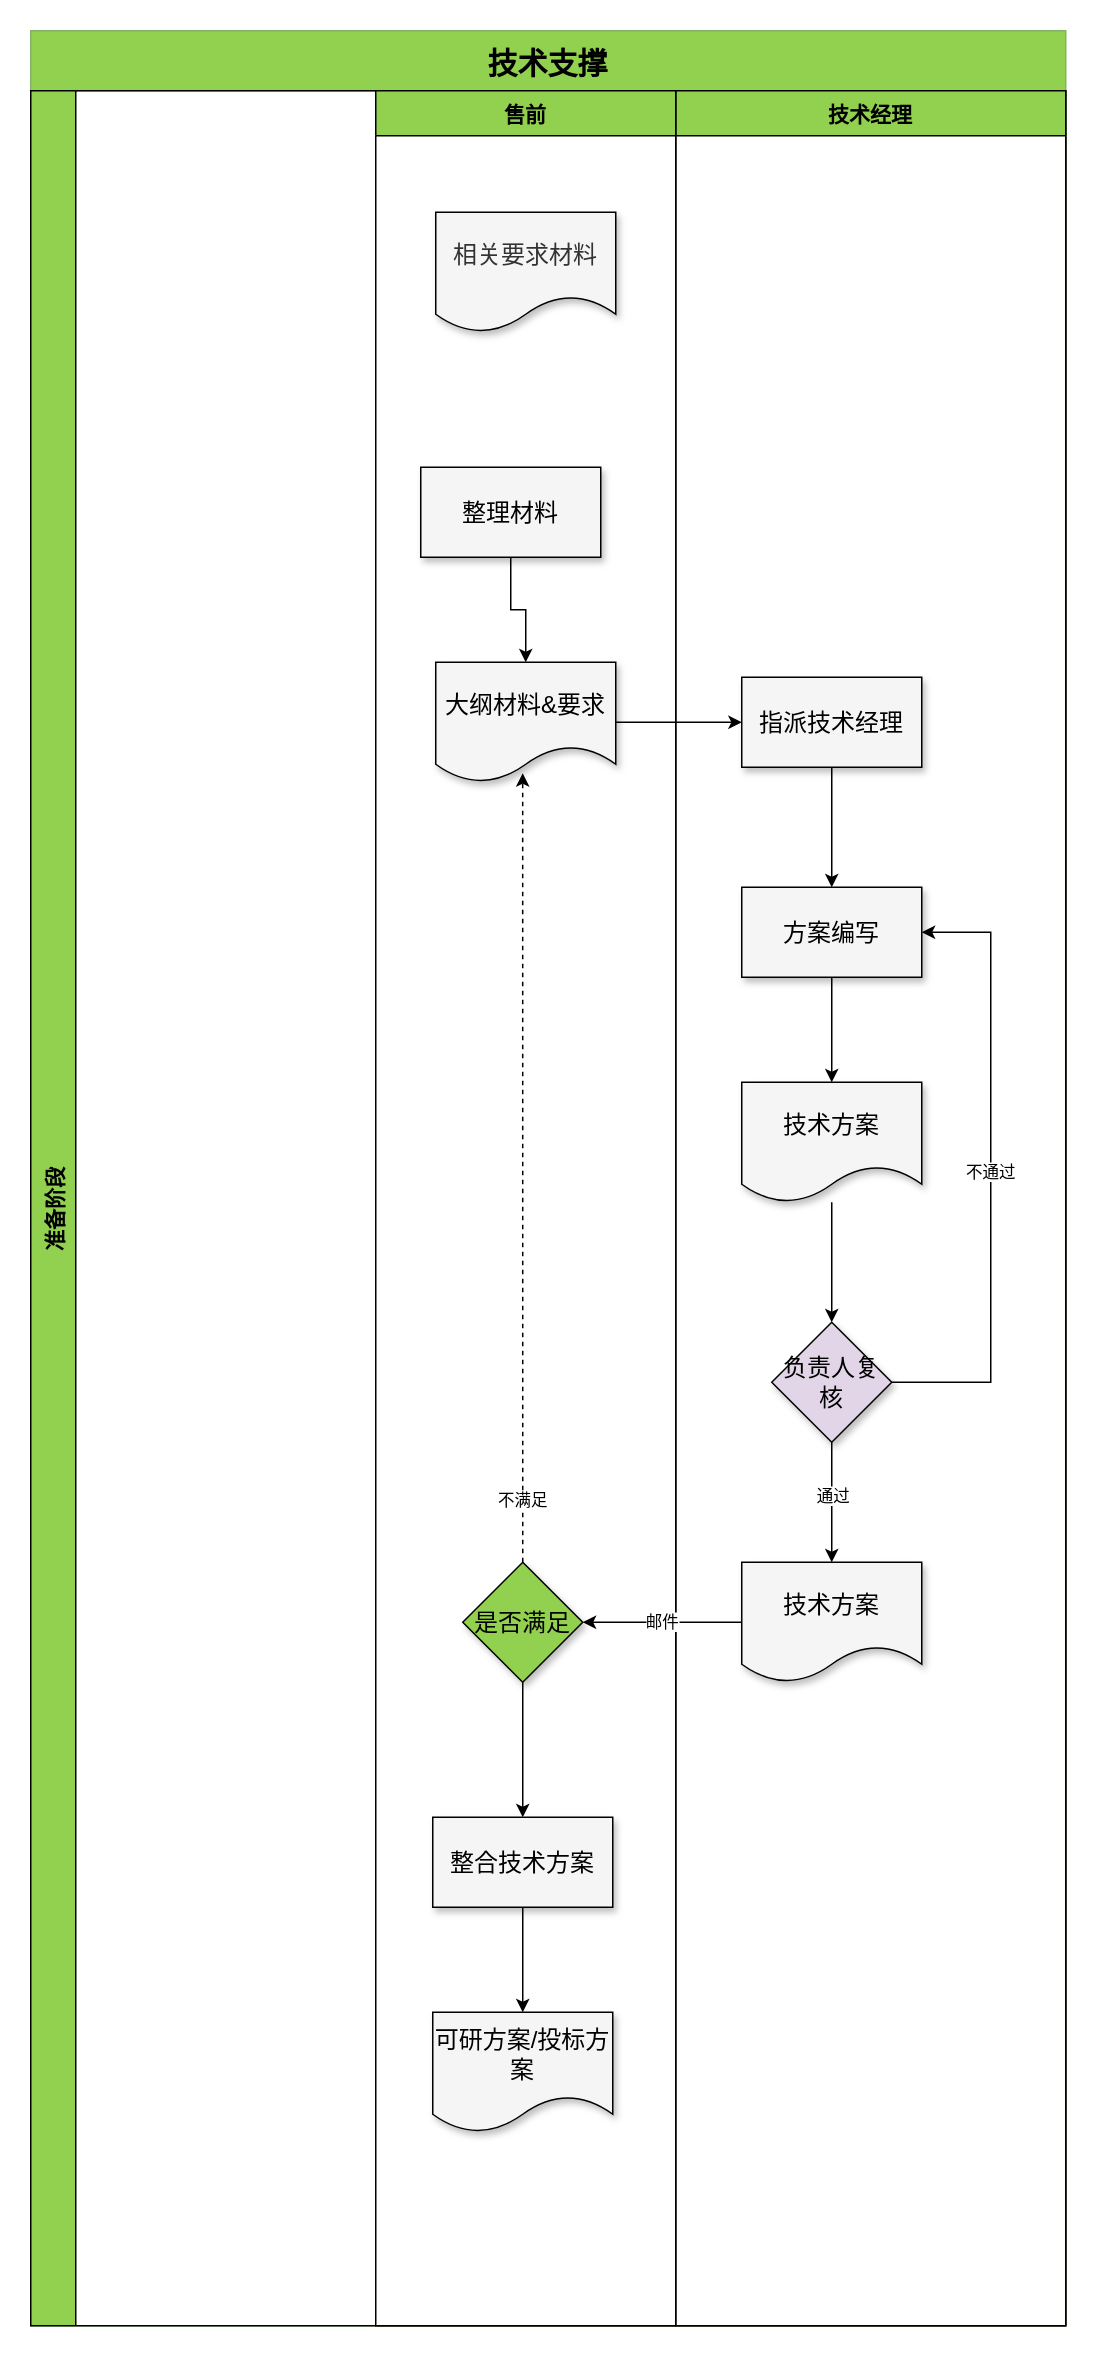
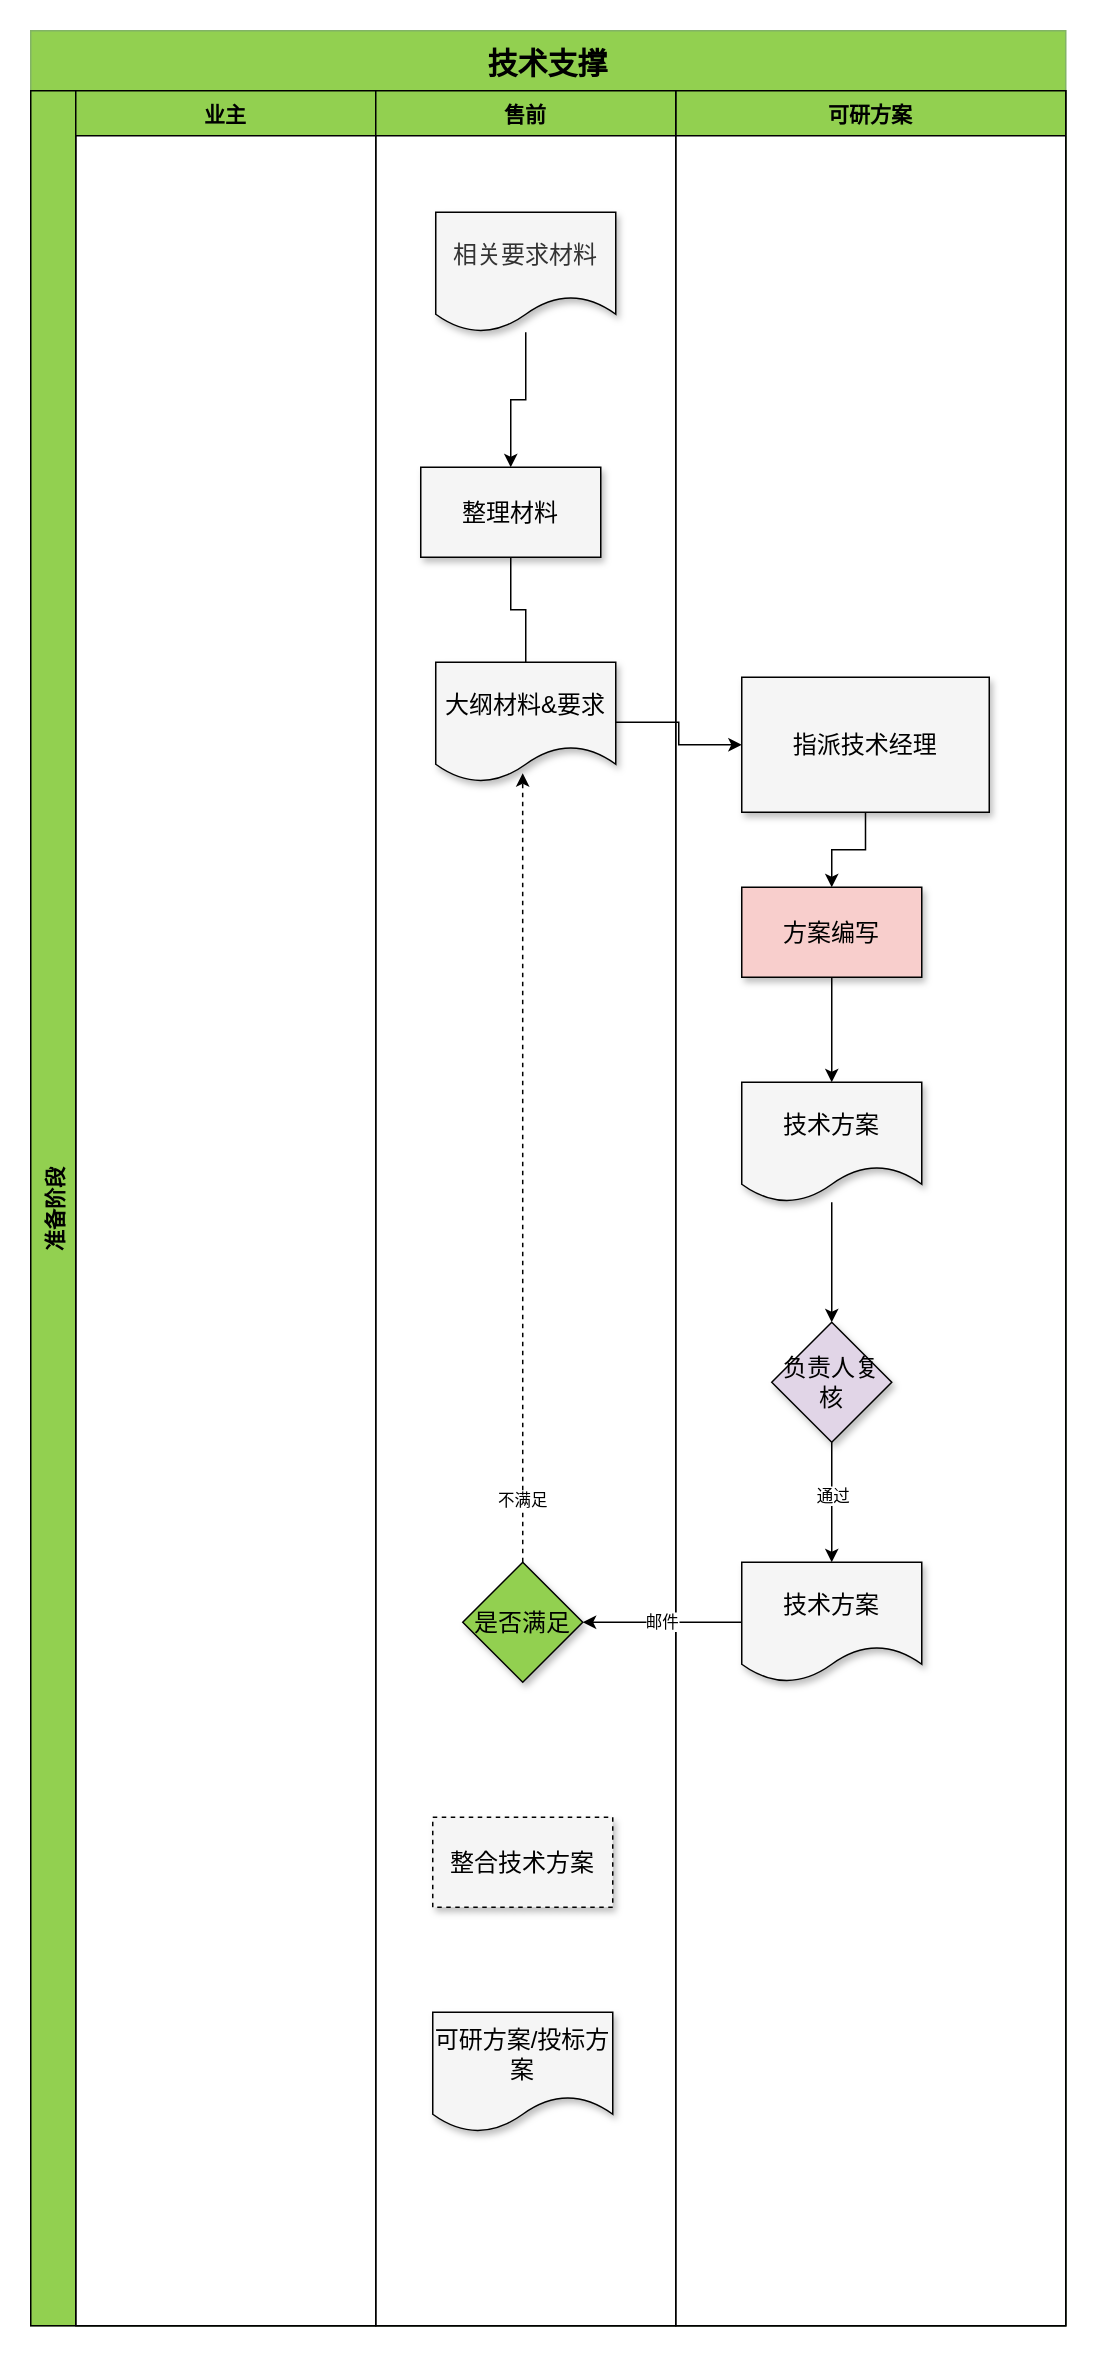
  <mxCell id="0" />
  <mxCell id="1" parent="0" />
  <mxCell id="2" value="技术支撑" style="swimlane;childLayout=stackLayout;resizeParent=1;resizeParentMax=0;horizontal=1;startSize=40;horizontalStack=0;fillColor=#92D050;strokeColor=#82b366;fontSize=20;spacingTop=4;spacingBottom=4;swimlaneFillColor=none;arcSize=15;perimeterSpacing=0;gradientColor=none;spacing=2;" parent="1" vertex="1"><mxGeometry x="20" y="20" width="690" height="1530" as="geometry"><mxRectangle x="220" y="250" width="100" height="30" as="alternateBounds" /></mxGeometry></mxCell>
  <mxCell id="3" value="准备阶段" style="swimlane;startSize=30;horizontal=0;fillColor=#92D050;fontSize=14;" parent="2" vertex="1"><mxGeometry y="40" width="690" height="1490" as="geometry" /></mxCell>
- <mxCell id="5" value="技术经理" style="swimlane;fillColor=#92D050;fontSize=14;startSize=30;" parent="3" vertex="1"><mxGeometry x="430" width="260" height="1490" as="geometry" /></mxCell>
+ <mxCell id="4" value="业主" style="swimlane;startSize=30;fillColor=#92D050;fontSize=14;" parent="3" vertex="1"><mxGeometry x="30" width="200" height="1490" as="geometry" /></mxCell>
+ <mxCell id="5" value="可研方案" style="swimlane;fillColor=#92D050;fontSize=14;startSize=30;" parent="3" vertex="1"><mxGeometry x="430" width="260" height="1490" as="geometry" /></mxCell>
  <mxCell id="6" value="" style="edgeStyle=orthogonalEdgeStyle;rounded=0;orthogonalLoop=1;jettySize=auto;html=1;" edge="1" parent="5" source="7" target="9"><mxGeometry relative="1" as="geometry" /></mxCell>
- <mxCell id="7" value="指派技术经理" style="whiteSpace=wrap;html=1;fontSize=16;fillColor=#F5F5F5;fontColor=#000000;shadow=1;sketch=0;" vertex="1" parent="5"><mxGeometry x="44" y="391" width="120" height="60" as="geometry" /></mxCell>
+ <mxCell id="7" value="指派技术经理" style="whiteSpace=wrap;html=1;fontSize=16;fillColor=#F5F5F5;fontColor=#000000;shadow=1;sketch=0;" vertex="1" parent="5"><mxGeometry x="44" y="391" width="165" height="90" as="geometry" /></mxCell>
  <mxCell id="8" value="" style="edgeStyle=orthogonalEdgeStyle;rounded=0;orthogonalLoop=1;jettySize=auto;html=1;" edge="1" parent="5" source="9" target="11"><mxGeometry relative="1" as="geometry" /></mxCell>
- <mxCell id="9" value="方案编写" style="whiteSpace=wrap;html=1;fontSize=16;fillColor=#F5F5F5;fontColor=#000000;shadow=1;sketch=0;" vertex="1" parent="5"><mxGeometry x="44" y="531" width="120" height="60" as="geometry" /></mxCell>
+ <mxCell id="9" value="方案编写" style="whiteSpace=wrap;html=1;fontSize=16;fillColor=#f8cecc;fontColor=#000000;shadow=1;sketch=0;" vertex="1" parent="5"><mxGeometry x="44" y="531" width="120" height="60" as="geometry" /></mxCell>
  <mxCell id="10" value="" style="edgeStyle=orthogonalEdgeStyle;rounded=0;orthogonalLoop=1;jettySize=auto;html=1;" edge="1" parent="5" source="11" target="15"><mxGeometry relative="1" as="geometry" /></mxCell>
  <mxCell id="11" value="技术方案" style="shape=document;whiteSpace=wrap;html=1;boundedLbl=1;fontSize=16;fillColor=#F5F5F5;fontColor=#000000;shadow=1;sketch=0;" vertex="1" parent="5"><mxGeometry x="44" y="661" width="120" height="80" as="geometry" /></mxCell>
  <mxCell id="12" value="" style="edgeStyle=orthogonalEdgeStyle;rounded=0;orthogonalLoop=1;jettySize=auto;html=1;" edge="1" parent="5" source="15" target="16"><mxGeometry relative="1" as="geometry" /></mxCell>
  <mxCell id="13" value="通过" style="edgeLabel;html=1;align=center;verticalAlign=middle;resizable=0;points=[];" vertex="1" connectable="0" parent="12"><mxGeometry x="-0.125" relative="1" as="geometry"><mxPoint as="offset" /></mxGeometry></mxCell>
- <mxCell id="14" value="不通过" style="edgeStyle=orthogonalEdgeStyle;rounded=0;orthogonalLoop=1;jettySize=auto;html=1;exitX=1;exitY=0.5;exitDx=0;exitDy=0;entryX=1;entryY=0.5;entryDx=0;entryDy=0;" edge="1" parent="5" source="15" target="9"><mxGeometry relative="1" as="geometry"><Array as="points"><mxPoint x="210" y="861" /><mxPoint x="210" y="561" /></Array></mxGeometry></mxCell>
  <mxCell id="15" value="负责人复核" style="rhombus;whiteSpace=wrap;html=1;fontSize=16;fillColor=#e1d5e7;fontColor=#000000;shadow=1;sketch=0;" vertex="1" parent="5"><mxGeometry x="64" y="821" width="80" height="80" as="geometry" /></mxCell>
  <mxCell id="16" value="技术方案" style="shape=document;whiteSpace=wrap;html=1;boundedLbl=1;fontSize=16;fillColor=#F5F5F5;fontColor=#000000;shadow=1;sketch=0;" vertex="1" parent="5"><mxGeometry x="44" y="981" width="120" height="80" as="geometry" /></mxCell>
  <mxCell id="17" value="售前" style="swimlane;startSize=30;fillColor=#92D050;fontSize=14;fontColor=#000000;" parent="3" vertex="1"><mxGeometry x="230" width="200" height="1490" as="geometry" /></mxCell>
+ <mxCell id="18" value="" style="edgeStyle=orthogonalEdgeStyle;rounded=0;orthogonalLoop=1;jettySize=auto;html=1;" edge="1" parent="17" source="19" target="21"><mxGeometry relative="1" as="geometry" /></mxCell>
  <mxCell id="19" value="&lt;font face=&quot;Microsoft YaHei-2&quot; data-font-src=&quot;https://fonts.cdnfonts.com/s/62899/chinese.msyh.woff&quot; style=&quot;font-size: 16px;&quot; color=&quot;#333333&quot;&gt;相关要求材料&lt;/font&gt;" style="shape=document;whiteSpace=wrap;html=1;boundedLbl=1;shadow=1;sketch=0;fontSize=12;fontColor=#FFC000;fillColor=#F5F5F5;" vertex="1" parent="17"><mxGeometry x="40" y="81" width="120" height="80" as="geometry" /></mxCell>
- <mxCell id="20" value="" style="edgeStyle=orthogonalEdgeStyle;rounded=0;orthogonalLoop=1;jettySize=auto;html=1;" edge="1" parent="17" source="21" target="22"><mxGeometry relative="1" as="geometry" /></mxCell>
+ <mxCell id="20" value="" style="edgeStyle=orthogonalEdgeStyle;rounded=0;orthogonalLoop=1;jettySize=auto;html=1;endArrow=none;" edge="1" parent="17" source="21" target="22"><mxGeometry relative="1" as="geometry" /></mxCell>
  <mxCell id="21" value="整理材料" style="whiteSpace=wrap;html=1;fillColor=#F5F5F5;fontColor=#000000;shadow=1;sketch=0;fontSize=16;" vertex="1" parent="17"><mxGeometry x="30" y="251" width="120" height="60" as="geometry" /></mxCell>
  <mxCell id="22" value="大纲材料&amp;amp;要求" style="shape=document;whiteSpace=wrap;html=1;boundedLbl=1;fontSize=16;fillColor=#F5F5F5;fontColor=#000000;shadow=1;sketch=0;" vertex="1" parent="17"><mxGeometry x="40" y="381" width="120" height="80" as="geometry" /></mxCell>
  <mxCell id="23" style="edgeStyle=orthogonalEdgeStyle;rounded=0;orthogonalLoop=1;jettySize=auto;html=1;exitX=0.5;exitY=0;exitDx=0;exitDy=0;entryX=0.483;entryY=0.925;entryDx=0;entryDy=0;entryPerimeter=0;dashed=1;" edge="1" parent="17" source="26" target="22"><mxGeometry relative="1" as="geometry" /></mxCell>
  <mxCell id="24" value="不满足" style="edgeLabel;html=1;align=center;verticalAlign=middle;resizable=0;points=[];" vertex="1" connectable="0" parent="23"><mxGeometry x="-0.841" relative="1" as="geometry"><mxPoint as="offset" /></mxGeometry></mxCell>
- <mxCell id="25" value="" style="edgeStyle=orthogonalEdgeStyle;rounded=0;orthogonalLoop=1;jettySize=auto;html=1;" edge="1" parent="17" source="26" target="28"><mxGeometry relative="1" as="geometry" /></mxCell>
  <mxCell id="26" value="是否满足" style="rhombus;whiteSpace=wrap;html=1;fontSize=16;fillColor=#92d050;fontColor=#000000;shadow=1;sketch=0;" vertex="1" parent="17"><mxGeometry x="58" y="981" width="80" height="80" as="geometry" /></mxCell>
- <mxCell id="27" value="" style="edgeStyle=orthogonalEdgeStyle;rounded=0;orthogonalLoop=1;jettySize=auto;html=1;" edge="1" parent="17" source="28" target="29"><mxGeometry relative="1" as="geometry" /></mxCell>
- <mxCell id="28" value="整合技术方案" style="whiteSpace=wrap;html=1;fontSize=16;fillColor=#F5F5F5;fontColor=#000000;shadow=1;sketch=0;" vertex="1" parent="17"><mxGeometry x="38" y="1151" width="120" height="60" as="geometry" /></mxCell>
+ <mxCell id="28" value="整合技术方案" style="whiteSpace=wrap;html=1;fontSize=16;fillColor=#F5F5F5;fontColor=#000000;shadow=1;sketch=0;dashed=1;" vertex="1" parent="17"><mxGeometry x="38" y="1151" width="120" height="60" as="geometry" /></mxCell>
  <mxCell id="29" value="可研方案/投标方案" style="shape=document;whiteSpace=wrap;html=1;boundedLbl=1;fontSize=16;fillColor=#F5F5F5;fontColor=#000000;shadow=1;sketch=0;" vertex="1" parent="17"><mxGeometry x="38" y="1281" width="120" height="80" as="geometry" /></mxCell>
  <mxCell id="30" value="" style="edgeStyle=orthogonalEdgeStyle;rounded=0;orthogonalLoop=1;jettySize=auto;html=1;" edge="1" parent="3" source="22" target="7"><mxGeometry relative="1" as="geometry" /></mxCell>
  <mxCell id="31" value="邮件" style="edgeStyle=orthogonalEdgeStyle;rounded=0;orthogonalLoop=1;jettySize=auto;html=1;" edge="1" parent="3" source="16" target="26"><mxGeometry relative="1" as="geometry" /></mxCell>
